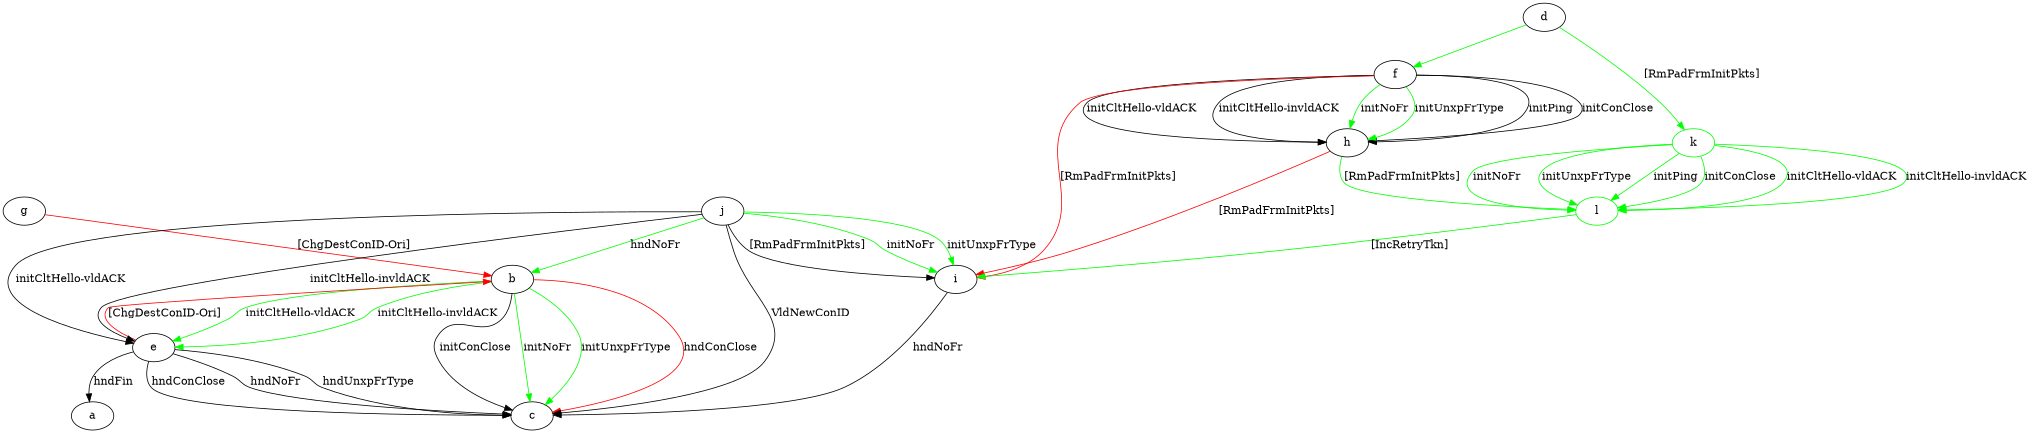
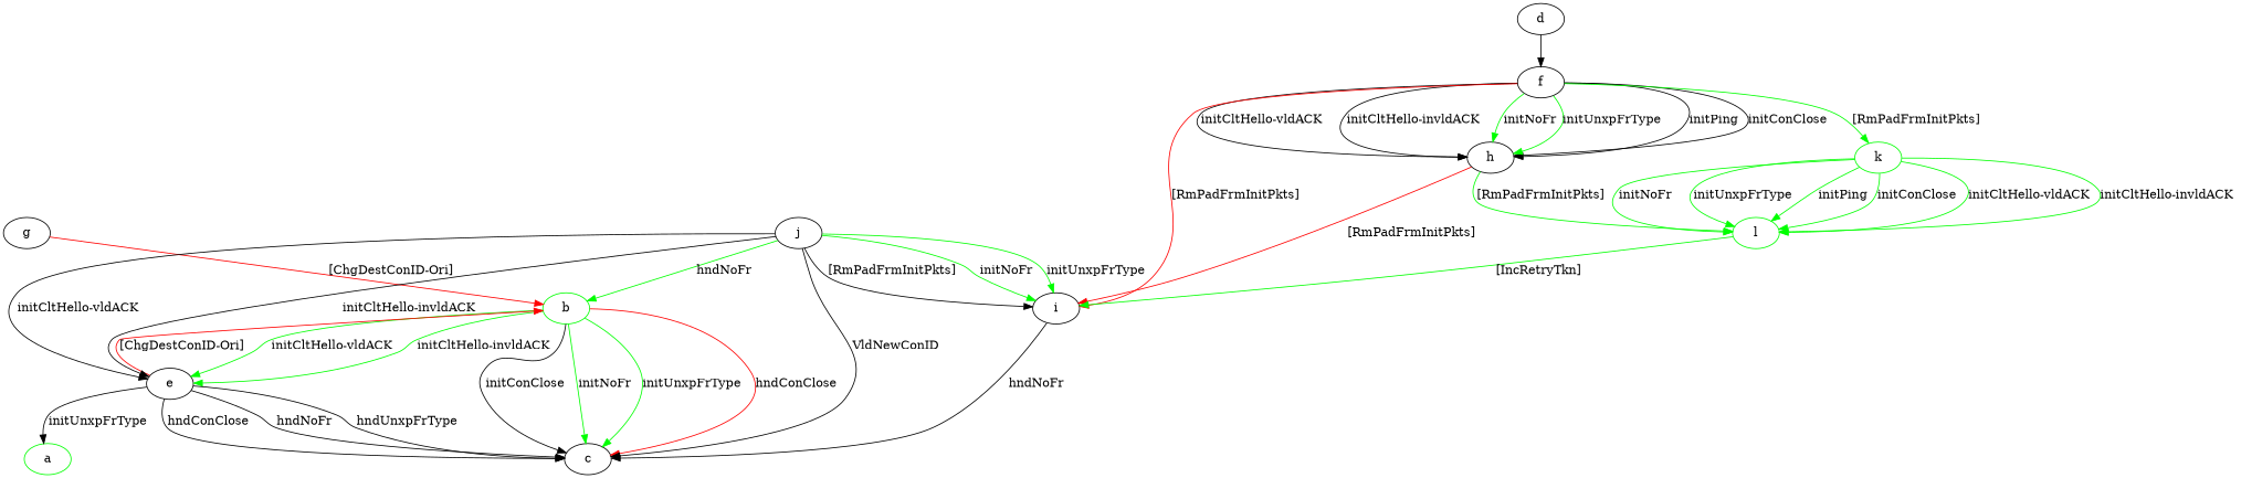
  digraph {
    edge [color=green]
-   b
+   b [color=green]
    c
    e
    g
-   a
+   a [color=green]
    d
    f
    h
    i
    k [color=green]
    l [color=green]
    j
    b -> c [label="initConClose " color=""]
    b -> c [label="initNoFr "]
    b -> c [label="initUnxpFrType "]
    b -> c [color=red label="hndConClose "]
    b -> e [label="initCltHello-vldACK "]
    b -> e [label="initCltHello-invldACK "]
    e -> b [color=red label="[ChgDestConID-Ori] "]
    e -> c [label="hndNoFr " color=""]
    e -> c [label="hndUnxpFrType " color=""]
    e -> c [label="hndConClose " color=""]
-   e -> a [label="hndFin " color=""]
+   e -> a [label="initUnxpFrType " color=""]
    g -> b [color=red label="[ChgDestConID-Ori] "]
-   d -> f
+   d -> f [color=""]
    f -> h [label="initPing " color=""]
    f -> h [label="initConClose " color=""]
    f -> h [label="initCltHello-vldACK " color=""]
    f -> h [label="initCltHello-invldACK " color=""]
    f -> h [label="initNoFr "]
    f -> h [label="initUnxpFrType "]
    f -> i [color=red label="[RmPadFrmInitPkts] "]
-   d -> k [label="[RmPadFrmInitPkts] "]
+   f -> k [label="[RmPadFrmInitPkts] "]
    h -> i [color=red label="[RmPadFrmInitPkts] "]
    h -> l [label="[RmPadFrmInitPkts] "]
    i -> c [label="hndNoFr " color=""]
    k -> l [label="initPing "]
    k -> l [label="initConClose "]
    k -> l [label="initCltHello-vldACK "]
    k -> l [label="initCltHello-invldACK "]
    k -> l [label="initNoFr "]
    k -> l [label="initUnxpFrType "]
    l -> i [label="[IncRetryTkn] "]
    j -> b [label="hndNoFr "]
    j -> c [label="VldNewConID " color=""]
    j -> e [label="initCltHello-vldACK " color=""]
    j -> e [label="initCltHello-invldACK " color=""]
    j -> i [label="[RmPadFrmInitPkts] " color=""]
    j -> i [label="initNoFr "]
    j -> i [label="initUnxpFrType "]
  }
